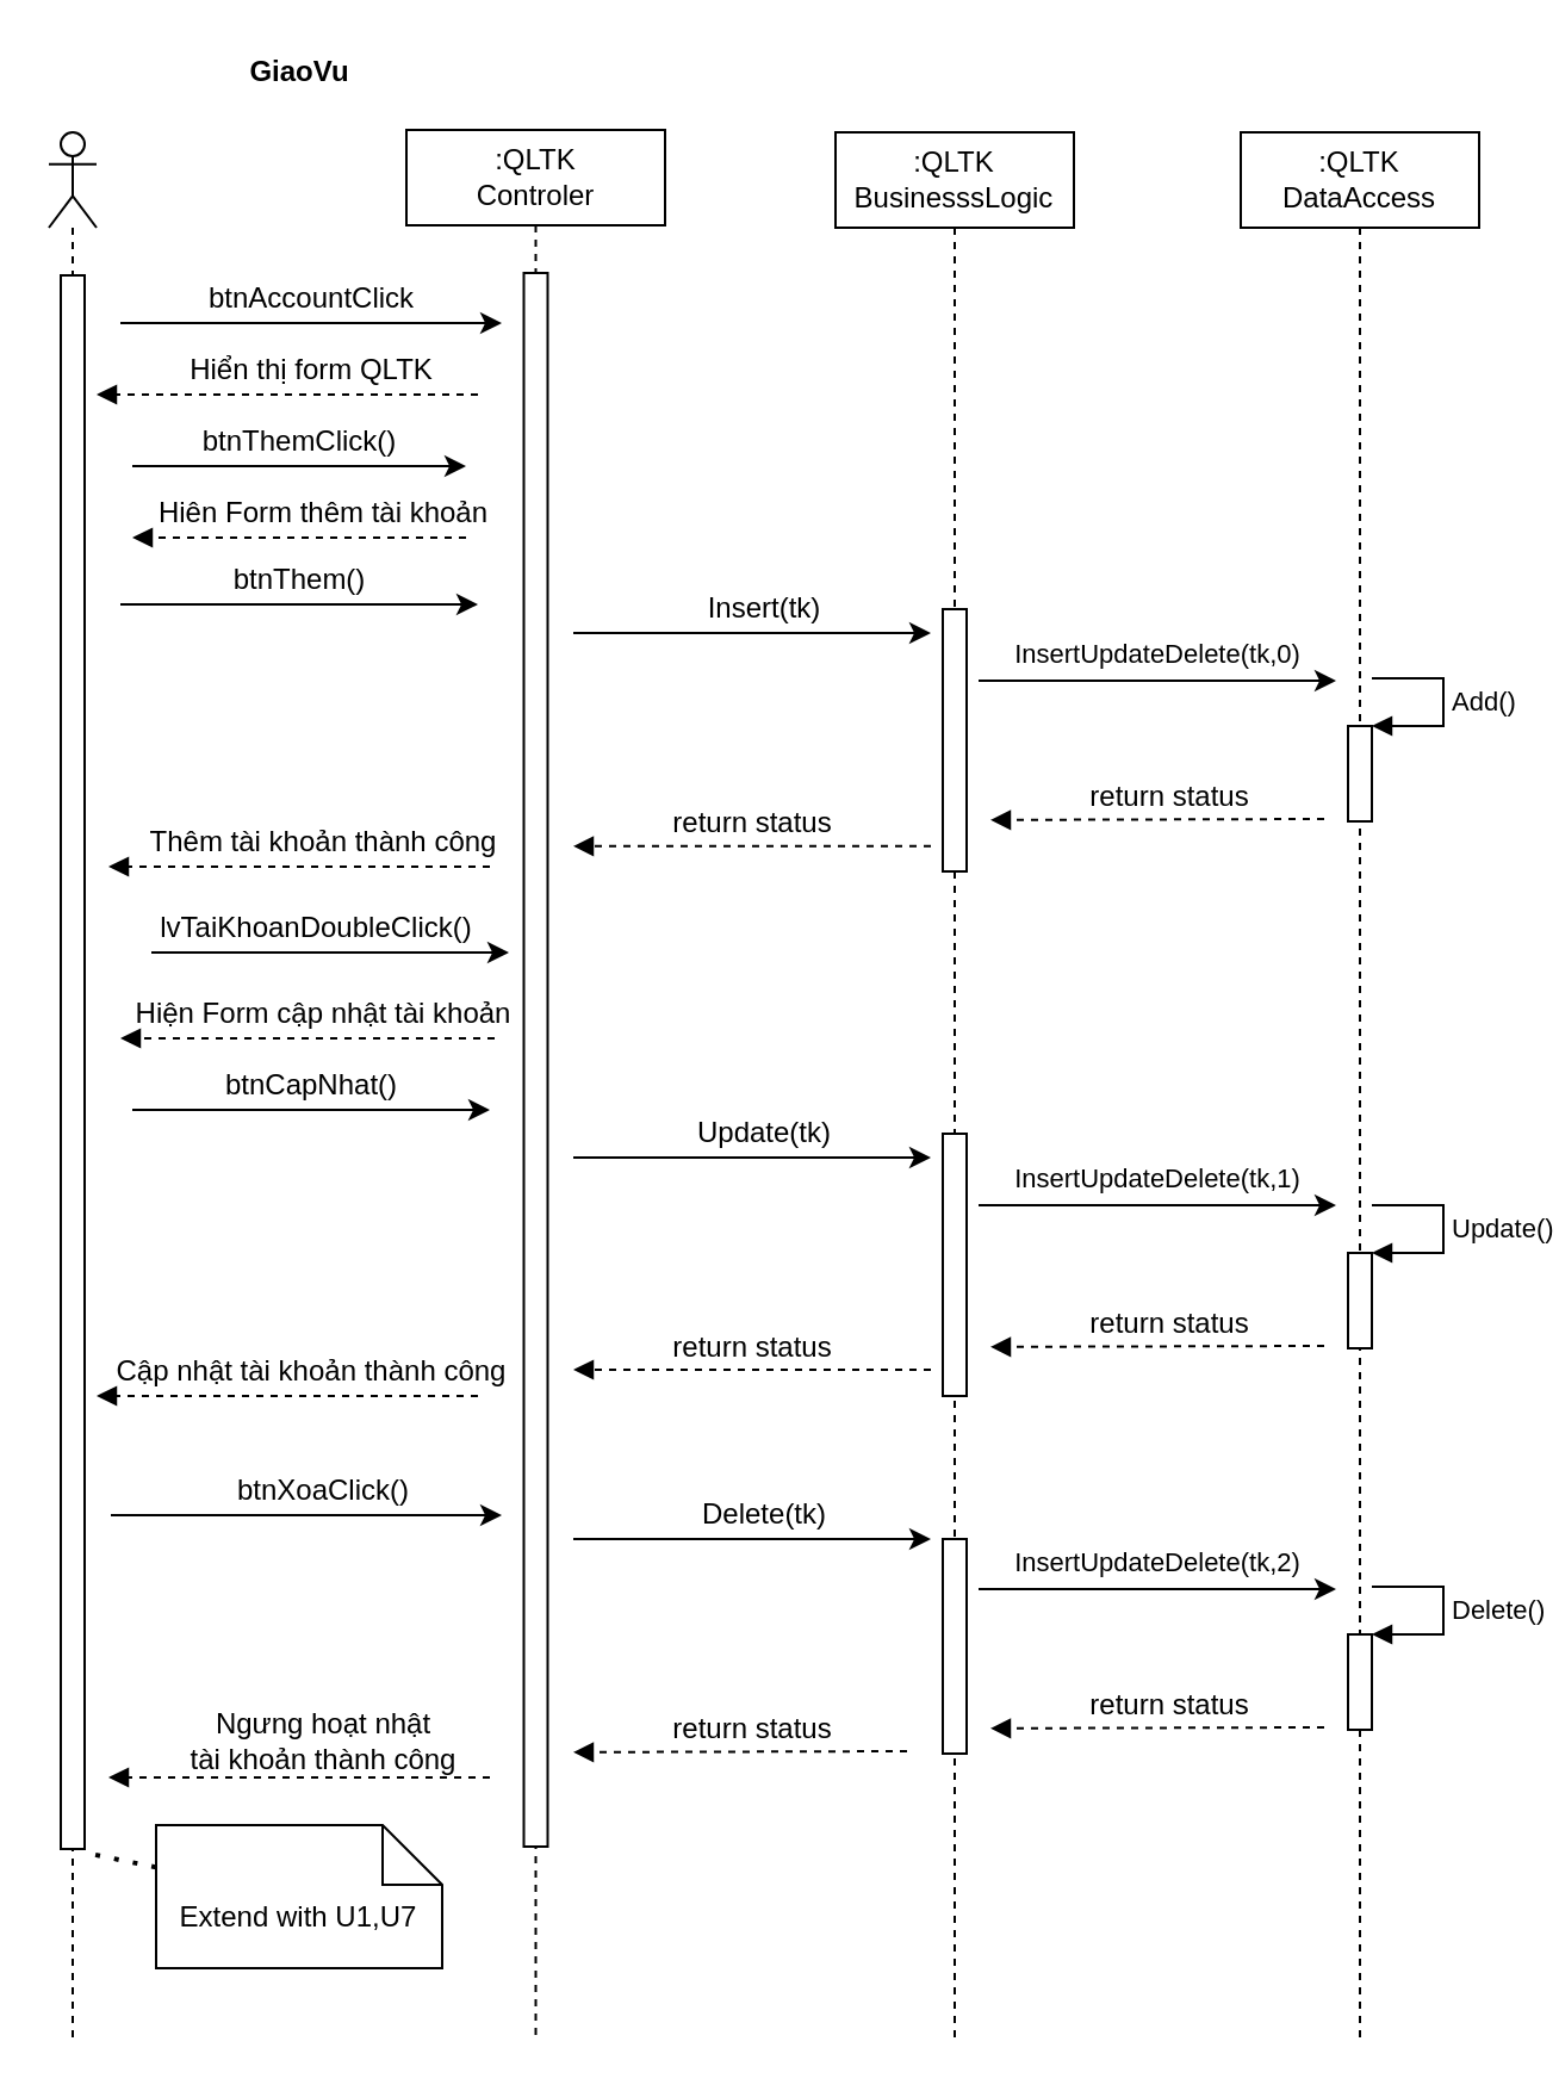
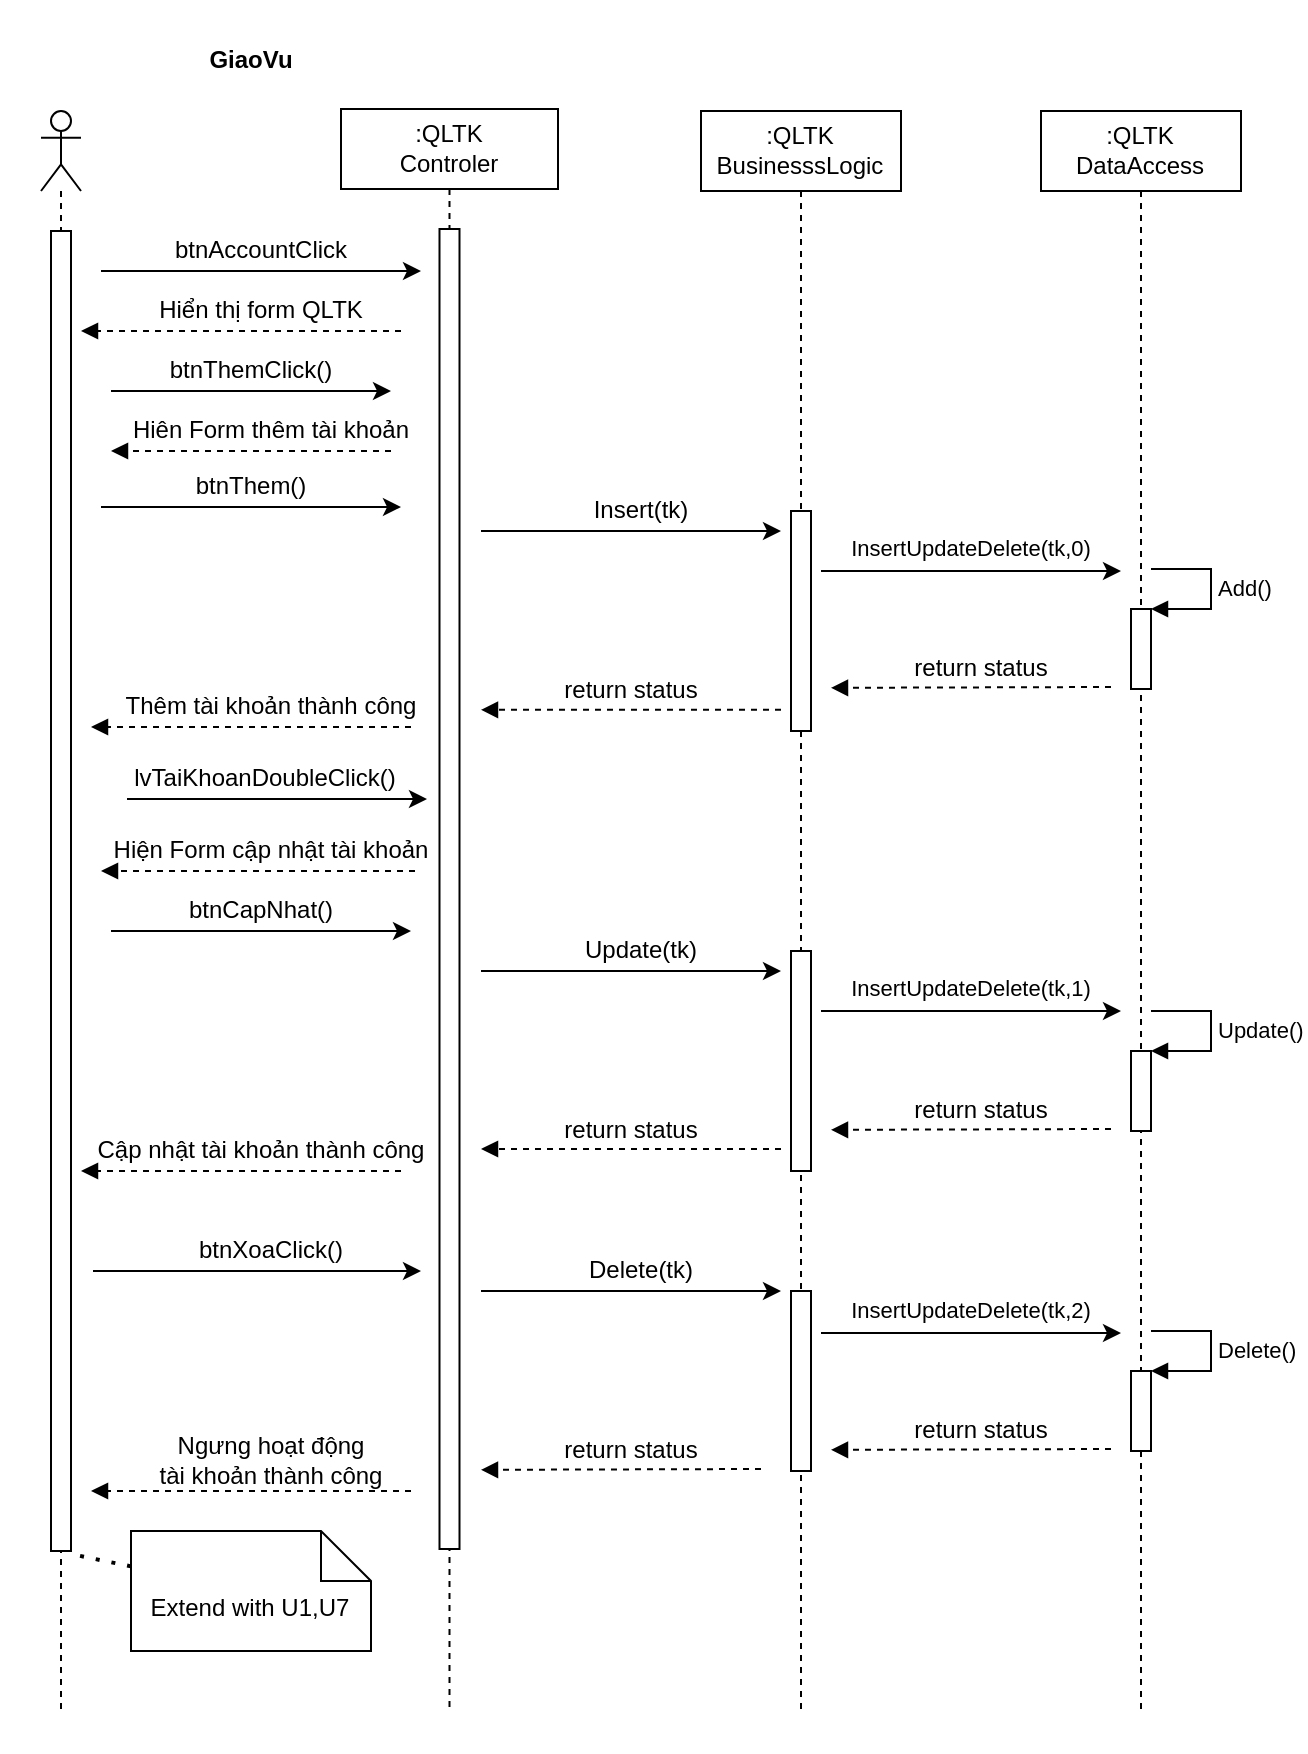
  <mxCell id="0" />
  <mxCell id="1" parent="0" />
  <mxCell id="2" value="&lt;b&gt;GiaoVu&lt;/b&gt;" style="text;html=1;align=center;verticalAlign=middle;resizable=0;points=[];autosize=1;strokeColor=none;fillColor=none;" parent="1" vertex="1"><mxGeometry x="95" y="20" width="60" height="20" as="geometry" /></mxCell>
  <mxCell id="3" value="" style="shape=umlLifeline;participant=umlActor;perimeter=lifelinePerimeter;whiteSpace=wrap;html=1;container=1;collapsible=0;recursiveResize=0;verticalAlign=top;spacingTop=36;outlineConnect=0;" parent="1" vertex="1"><mxGeometry x="20" y="55" width="20" height="800" as="geometry" /></mxCell>
  <mxCell id="4" value="" style="html=1;points=[];perimeter=orthogonalPerimeter;" parent="3" vertex="1"><mxGeometry x="5" y="60" width="10" height="660" as="geometry" /></mxCell>
  <mxCell id="5" value=":QLTK&lt;br&gt;Controler" style="shape=umlLifeline;perimeter=lifelinePerimeter;whiteSpace=wrap;html=1;container=1;collapsible=0;recursiveResize=0;outlineConnect=0;" parent="1" vertex="1"><mxGeometry x="170" y="54" width="108.5" height="801" as="geometry" /></mxCell>
  <mxCell id="6" value="" style="html=1;points=[];perimeter=orthogonalPerimeter;" parent="5" vertex="1"><mxGeometry x="49.25" y="60" width="10" height="660" as="geometry" /></mxCell>
  <mxCell id="7" value="Hiển thị form QLTK" style="text;html=1;align=center;verticalAlign=middle;resizable=0;points=[];autosize=1;strokeColor=none;fillColor=none;" vertex="1" parent="5"><mxGeometry x="-100" y="91" width="120" height="20" as="geometry" /></mxCell>
  <mxCell id="8" value="" style="html=1;verticalAlign=bottom;labelBackgroundColor=none;endArrow=block;endFill=1;dashed=1;rounded=0;" edge="1" parent="5"><mxGeometry width="160" relative="1" as="geometry"><mxPoint x="30" y="111.0" as="sourcePoint" /><mxPoint x="-130" y="111" as="targetPoint" /></mxGeometry></mxCell>
  <mxCell id="9" value="" style="endArrow=classic;html=1;rounded=0;" parent="5" edge="1"><mxGeometry width="50" height="50" relative="1" as="geometry"><mxPoint x="-120.0" y="199" as="sourcePoint" /><mxPoint x="30.0" y="199" as="targetPoint" /></mxGeometry></mxCell>
  <mxCell id="10" value="btnThem()" style="text;html=1;align=center;verticalAlign=middle;resizable=0;points=[];autosize=1;strokeColor=none;fillColor=none;" parent="5" vertex="1"><mxGeometry x="-80" y="179" width="70" height="20" as="geometry" /></mxCell>
  <mxCell id="11" value="Thêm tài khoản thành công" style="text;html=1;align=center;verticalAlign=middle;resizable=0;points=[];autosize=1;strokeColor=none;fillColor=none;" parent="5" vertex="1"><mxGeometry x="-115" y="289" width="160" height="20" as="geometry" /></mxCell>
  <mxCell id="12" value="" style="html=1;verticalAlign=bottom;labelBackgroundColor=none;endArrow=block;endFill=1;dashed=1;rounded=0;" parent="5" edge="1"><mxGeometry width="160" relative="1" as="geometry"><mxPoint x="35" y="309.0" as="sourcePoint" /><mxPoint x="-125" y="309" as="targetPoint" /></mxGeometry></mxCell>
  <mxCell id="13" value="" style="endArrow=classic;html=1;rounded=0;" parent="5" edge="1"><mxGeometry width="50" height="50" relative="1" as="geometry"><mxPoint x="-107.0" y="345" as="sourcePoint" /><mxPoint x="43" y="345" as="targetPoint" /></mxGeometry></mxCell>
  <mxCell id="14" value="lvTaiKhoanDoubleClick()" style="text;html=1;align=center;verticalAlign=middle;resizable=0;points=[];autosize=1;strokeColor=none;fillColor=none;" parent="5" vertex="1"><mxGeometry x="-113" y="325" width="150" height="20" as="geometry" /></mxCell>
  <mxCell id="15" value="" style="html=1;verticalAlign=bottom;labelBackgroundColor=none;endArrow=block;endFill=1;dashed=1;rounded=0;" parent="5" edge="1"><mxGeometry width="160" relative="1" as="geometry"><mxPoint x="37" y="381" as="sourcePoint" /><mxPoint x="-120" y="381" as="targetPoint" /></mxGeometry></mxCell>
  <mxCell id="16" value="" style="endArrow=classic;html=1;rounded=0;" parent="5" edge="1"><mxGeometry width="50" height="50" relative="1" as="geometry"><mxPoint x="-115.0" y="411" as="sourcePoint" /><mxPoint x="35.0" y="411" as="targetPoint" /></mxGeometry></mxCell>
  <mxCell id="17" value="btnCapNhat()" style="text;html=1;align=center;verticalAlign=middle;resizable=0;points=[];autosize=1;strokeColor=none;fillColor=none;" parent="5" vertex="1"><mxGeometry x="-85" y="391" width="90" height="20" as="geometry" /></mxCell>
  <mxCell id="18" value="Cập nhật tài khoản thành công" style="text;html=1;align=center;verticalAlign=middle;resizable=0;points=[];autosize=1;strokeColor=none;fillColor=none;" vertex="1" parent="5"><mxGeometry x="-130" y="511" width="180" height="20" as="geometry" /></mxCell>
  <mxCell id="19" value="" style="html=1;verticalAlign=bottom;labelBackgroundColor=none;endArrow=block;endFill=1;dashed=1;rounded=0;" edge="1" parent="5"><mxGeometry width="160" relative="1" as="geometry"><mxPoint x="30" y="531.0" as="sourcePoint" /><mxPoint x="-130" y="531" as="targetPoint" /></mxGeometry></mxCell>
- <mxCell id="20" value="Ngưng hoạt nhật &lt;br&gt;tài khoản thành công" style="text;html=1;align=center;verticalAlign=middle;resizable=0;points=[];autosize=1;strokeColor=none;fillColor=none;" parent="5" vertex="1"><mxGeometry x="-100" y="661" width="130" height="30" as="geometry" /></mxCell>
+ <mxCell id="20" value="Ngưng hoạt động &lt;br&gt;tài khoản thành công" style="text;html=1;align=center;verticalAlign=middle;resizable=0;points=[];autosize=1;strokeColor=none;fillColor=none;" parent="5" vertex="1"><mxGeometry x="-100" y="661" width="130" height="30" as="geometry" /></mxCell>
  <mxCell id="21" value="" style="html=1;verticalAlign=bottom;labelBackgroundColor=none;endArrow=block;endFill=1;dashed=1;rounded=0;" parent="5" edge="1"><mxGeometry width="160" relative="1" as="geometry"><mxPoint x="35" y="691.0" as="sourcePoint" /><mxPoint x="-125" y="691" as="targetPoint" /></mxGeometry></mxCell>
  <mxCell id="22" value=":QLTK&lt;br&gt;BusinesssLogic" style="shape=umlLifeline;perimeter=lifelinePerimeter;whiteSpace=wrap;html=1;container=1;collapsible=0;recursiveResize=0;outlineConnect=0;" parent="1" vertex="1"><mxGeometry x="350" y="55" width="100" height="800" as="geometry" /></mxCell>
  <mxCell id="23" value="" style="html=1;verticalAlign=bottom;labelBackgroundColor=none;endArrow=block;endFill=1;dashed=1;rounded=0;" parent="22" edge="1"><mxGeometry width="160" relative="1" as="geometry"><mxPoint x="-155" y="170" as="sourcePoint" /><mxPoint x="-295" y="170" as="targetPoint" /></mxGeometry></mxCell>
  <mxCell id="24" value="" style="html=1;points=[];perimeter=orthogonalPerimeter;" parent="22" vertex="1"><mxGeometry x="45" y="200" width="10" height="110" as="geometry" /></mxCell>
  <mxCell id="25" value="" style="html=1;verticalAlign=bottom;labelBackgroundColor=none;endArrow=block;endFill=1;dashed=1;rounded=0;" parent="22" edge="1"><mxGeometry width="160" relative="1" as="geometry"><mxPoint x="40" y="299.41" as="sourcePoint" /><mxPoint x="-110" y="299.41" as="targetPoint" /></mxGeometry></mxCell>
  <mxCell id="26" value="return status" style="text;html=1;align=center;verticalAlign=middle;resizable=0;points=[];autosize=1;strokeColor=none;fillColor=none;" parent="22" vertex="1"><mxGeometry x="-75" y="280" width="80" height="20" as="geometry" /></mxCell>
  <mxCell id="27" value="" style="endArrow=classic;html=1;rounded=0;" parent="22" edge="1"><mxGeometry width="50" height="50" relative="1" as="geometry"><mxPoint x="-110.0" y="210" as="sourcePoint" /><mxPoint x="40.0" y="210" as="targetPoint" /></mxGeometry></mxCell>
  <mxCell id="28" value="Insert(tk)" style="text;html=1;align=center;verticalAlign=middle;resizable=0;points=[];autosize=1;strokeColor=none;fillColor=none;" parent="22" vertex="1"><mxGeometry x="-60" y="190" width="60" height="20" as="geometry" /></mxCell>
  <mxCell id="29" value="" style="endArrow=classic;html=1;rounded=0;" parent="22" edge="1"><mxGeometry width="50" height="50" relative="1" as="geometry"><mxPoint x="-110.0" y="430" as="sourcePoint" /><mxPoint x="40" y="430" as="targetPoint" /></mxGeometry></mxCell>
  <mxCell id="30" value="Update(tk)" style="text;html=1;align=center;verticalAlign=middle;resizable=0;points=[];autosize=1;strokeColor=none;fillColor=none;" parent="22" vertex="1"><mxGeometry x="-65" y="410" width="70" height="20" as="geometry" /></mxCell>
  <mxCell id="31" value="" style="html=1;points=[];perimeter=orthogonalPerimeter;" vertex="1" parent="22"><mxGeometry x="45" y="420" width="10" height="110" as="geometry" /></mxCell>
  <mxCell id="32" value="" style="html=1;verticalAlign=bottom;labelBackgroundColor=none;endArrow=block;endFill=1;dashed=1;rounded=0;" edge="1" parent="22"><mxGeometry width="160" relative="1" as="geometry"><mxPoint x="40" y="519.0" as="sourcePoint" /><mxPoint x="-110" y="519.0" as="targetPoint" /></mxGeometry></mxCell>
  <mxCell id="33" value="return status" style="text;html=1;align=center;verticalAlign=middle;resizable=0;points=[];autosize=1;strokeColor=none;fillColor=none;" vertex="1" parent="22"><mxGeometry x="-75" y="499.59" width="80" height="20" as="geometry" /></mxCell>
  <mxCell id="34" value="" style="endArrow=classic;html=1;rounded=0;" parent="22" edge="1"><mxGeometry width="50" height="50" relative="1" as="geometry"><mxPoint x="-110.0" y="590.0" as="sourcePoint" /><mxPoint x="40" y="590.0" as="targetPoint" /></mxGeometry></mxCell>
  <mxCell id="35" value="Delete(tk)" style="text;html=1;align=center;verticalAlign=middle;resizable=0;points=[];autosize=1;strokeColor=none;fillColor=none;" parent="22" vertex="1"><mxGeometry x="-65" y="570" width="70" height="20" as="geometry" /></mxCell>
  <mxCell id="36" value="" style="html=1;verticalAlign=bottom;labelBackgroundColor=none;endArrow=block;endFill=1;dashed=1;rounded=0;" parent="22" edge="1"><mxGeometry width="160" relative="1" as="geometry"><mxPoint x="30" y="679" as="sourcePoint" /><mxPoint x="-110" y="679.41" as="targetPoint" /></mxGeometry></mxCell>
  <mxCell id="37" value="return status" style="text;html=1;align=center;verticalAlign=middle;resizable=0;points=[];autosize=1;strokeColor=none;fillColor=none;" parent="22" vertex="1"><mxGeometry x="-75" y="660" width="80" height="20" as="geometry" /></mxCell>
  <mxCell id="38" value="" style="html=1;points=[];perimeter=orthogonalPerimeter;" vertex="1" parent="22"><mxGeometry x="45" y="590" width="10" height="90" as="geometry" /></mxCell>
  <mxCell id="39" value=":QLTK&lt;br&gt;DataAccess" style="shape=umlLifeline;perimeter=lifelinePerimeter;whiteSpace=wrap;html=1;container=1;collapsible=0;recursiveResize=0;outlineConnect=0;" parent="1" vertex="1"><mxGeometry x="520" y="55" width="100" height="800" as="geometry" /></mxCell>
  <mxCell id="40" value="" style="html=1;points=[];perimeter=orthogonalPerimeter;" parent="39" vertex="1"><mxGeometry x="45" y="249" width="10" height="40" as="geometry" /></mxCell>
  <mxCell id="41" value="Add()" style="edgeStyle=orthogonalEdgeStyle;html=1;align=left;spacingLeft=2;endArrow=block;rounded=0;entryX=1;entryY=0;" parent="39" target="40" edge="1"><mxGeometry relative="1" as="geometry"><mxPoint x="55" y="229" as="sourcePoint" /><Array as="points"><mxPoint x="85" y="229" /></Array></mxGeometry></mxCell>
  <mxCell id="42" value="" style="html=1;points=[];perimeter=orthogonalPerimeter;" parent="39" vertex="1"><mxGeometry x="45" y="470" width="10" height="40" as="geometry" /></mxCell>
  <mxCell id="43" value="Update()" style="edgeStyle=orthogonalEdgeStyle;html=1;align=left;spacingLeft=2;endArrow=block;rounded=0;entryX=1;entryY=0;" parent="39" target="42" edge="1"><mxGeometry relative="1" as="geometry"><mxPoint x="55" y="450" as="sourcePoint" /><Array as="points"><mxPoint x="85" y="450" /></Array></mxGeometry></mxCell>
  <mxCell id="44" value="" style="html=1;points=[];perimeter=orthogonalPerimeter;" parent="39" vertex="1"><mxGeometry x="45" y="630" width="10" height="40" as="geometry" /></mxCell>
  <mxCell id="45" value="Delete()" style="edgeStyle=orthogonalEdgeStyle;html=1;align=left;spacingLeft=2;endArrow=block;rounded=0;entryX=1;entryY=0;" parent="39" target="44" edge="1"><mxGeometry relative="1" as="geometry"><mxPoint x="55" y="610" as="sourcePoint" /><Array as="points"><mxPoint x="85" y="610" /></Array></mxGeometry></mxCell>
  <mxCell id="46" value="" style="endArrow=classic;html=1;rounded=0;" edge="1" parent="39"><mxGeometry width="50" height="50" relative="1" as="geometry"><mxPoint x="-110.0" y="230" as="sourcePoint" /><mxPoint x="40.0" y="230" as="targetPoint" /></mxGeometry></mxCell>
  <mxCell id="47" value="&lt;span style=&quot;font-size: 11px ; text-align: left ; background-color: rgb(255 , 255 , 255)&quot;&gt;InsertUpdateDelete(tk,0)&lt;/span&gt;" style="text;html=1;align=center;verticalAlign=middle;resizable=0;points=[];autosize=1;strokeColor=none;fillColor=none;" vertex="1" parent="39"><mxGeometry x="-105" y="209" width="140" height="20" as="geometry" /></mxCell>
  <mxCell id="48" value="" style="html=1;verticalAlign=bottom;labelBackgroundColor=none;endArrow=block;endFill=1;dashed=1;rounded=0;" parent="39" edge="1"><mxGeometry width="160" relative="1" as="geometry"><mxPoint x="35" y="288" as="sourcePoint" /><mxPoint x="-105" y="288.41" as="targetPoint" /></mxGeometry></mxCell>
  <mxCell id="49" value="return status" style="text;html=1;align=center;verticalAlign=middle;resizable=0;points=[];autosize=1;strokeColor=none;fillColor=none;" parent="39" vertex="1"><mxGeometry x="-70" y="269" width="80" height="20" as="geometry" /></mxCell>
  <mxCell id="50" value="" style="html=1;verticalAlign=bottom;labelBackgroundColor=none;endArrow=block;endFill=1;dashed=1;rounded=0;" edge="1" parent="39"><mxGeometry width="160" relative="1" as="geometry"><mxPoint x="35" y="509" as="sourcePoint" /><mxPoint x="-105" y="509.41" as="targetPoint" /></mxGeometry></mxCell>
  <mxCell id="51" value="return status" style="text;html=1;align=center;verticalAlign=middle;resizable=0;points=[];autosize=1;strokeColor=none;fillColor=none;" vertex="1" parent="39"><mxGeometry x="-70" y="490" width="80" height="20" as="geometry" /></mxCell>
  <mxCell id="52" value="" style="endArrow=classic;html=1;rounded=0;" edge="1" parent="39"><mxGeometry width="50" height="50" relative="1" as="geometry"><mxPoint x="-110.0" y="611" as="sourcePoint" /><mxPoint x="40.0" y="611" as="targetPoint" /></mxGeometry></mxCell>
  <mxCell id="53" value="&lt;span style=&quot;font-size: 11px ; text-align: left ; background-color: rgb(255 , 255 , 255)&quot;&gt;InsertUpdateDelete(tk,2)&lt;/span&gt;" style="text;html=1;align=center;verticalAlign=middle;resizable=0;points=[];autosize=1;strokeColor=none;fillColor=none;" vertex="1" parent="39"><mxGeometry x="-105" y="590" width="140" height="20" as="geometry" /></mxCell>
  <mxCell id="54" value="" style="endArrow=classic;html=1;rounded=0;" parent="1" edge="1"><mxGeometry width="50" height="50" relative="1" as="geometry"><mxPoint x="50" y="135" as="sourcePoint" /><mxPoint x="210" y="135" as="targetPoint" /></mxGeometry></mxCell>
  <mxCell id="55" value="" style="endArrow=classic;html=1;rounded=0;" parent="1" edge="1"><mxGeometry width="50" height="50" relative="1" as="geometry"><mxPoint x="55" y="195" as="sourcePoint" /><mxPoint x="195" y="195" as="targetPoint" /></mxGeometry></mxCell>
  <mxCell id="56" value="btnAccountClick" style="text;html=1;align=center;verticalAlign=middle;resizable=0;points=[];autosize=1;strokeColor=none;fillColor=none;" parent="1" vertex="1"><mxGeometry x="80" y="115" width="100" height="20" as="geometry" /></mxCell>
  <mxCell id="57" value="btnThemClick()" style="text;html=1;align=center;verticalAlign=middle;resizable=0;points=[];autosize=1;strokeColor=none;fillColor=none;" parent="1" vertex="1"><mxGeometry x="75" y="175" width="100" height="20" as="geometry" /></mxCell>
  <mxCell id="58" value="Hiên Form thêm tài khoản" style="text;html=1;align=center;verticalAlign=middle;resizable=0;points=[];autosize=1;strokeColor=none;fillColor=none;" parent="1" vertex="1"><mxGeometry x="60" y="205" width="150" height="20" as="geometry" /></mxCell>
  <mxCell id="59" value="Extend with U1,U7" style="shape=note2;boundedLbl=1;whiteSpace=wrap;html=1;size=25;verticalAlign=top;align=center;" parent="1" vertex="1"><mxGeometry x="65" y="765" width="120" height="60" as="geometry" /></mxCell>
  <mxCell id="60" value="" style="endArrow=none;dashed=1;html=1;dashPattern=1 3;strokeWidth=2;rounded=0;entryX=0.9;entryY=1.002;entryDx=0;entryDy=0;entryPerimeter=0;" parent="1" source="59" edge="1" target="4"><mxGeometry width="50" height="50" relative="1" as="geometry"><mxPoint x="-0.711" y="755" as="sourcePoint" /><mxPoint x="38.76" y="661.77" as="targetPoint" /></mxGeometry></mxCell>
  <mxCell id="61" value="" style="html=1;verticalAlign=bottom;labelBackgroundColor=none;endArrow=block;endFill=1;dashed=1;rounded=0;" parent="1" edge="1"><mxGeometry width="160" relative="1" as="geometry"><mxPoint x="555" y="724" as="sourcePoint" /><mxPoint x="415" y="724.41" as="targetPoint" /></mxGeometry></mxCell>
  <mxCell id="62" value="return status" style="text;html=1;align=center;verticalAlign=middle;resizable=0;points=[];autosize=1;strokeColor=none;fillColor=none;" parent="1" vertex="1"><mxGeometry x="450" y="705" width="80" height="20" as="geometry" /></mxCell>
  <mxCell id="63" value="Hiện Form cập nhật tài khoản" style="text;html=1;align=center;verticalAlign=middle;resizable=0;points=[];autosize=1;strokeColor=none;fillColor=none;" parent="1" vertex="1"><mxGeometry x="50" y="415" width="170" height="20" as="geometry" /></mxCell>
  <mxCell id="64" value="" style="endArrow=classic;html=1;rounded=0;" edge="1" parent="1"><mxGeometry width="50" height="50" relative="1" as="geometry"><mxPoint x="410" y="505" as="sourcePoint" /><mxPoint x="560" y="505" as="targetPoint" /></mxGeometry></mxCell>
  <mxCell id="65" value="&lt;span style=&quot;font-size: 11px ; text-align: left ; background-color: rgb(255 , 255 , 255)&quot;&gt;InsertUpdateDelete(tk,1)&lt;/span&gt;" style="text;html=1;align=center;verticalAlign=middle;resizable=0;points=[];autosize=1;strokeColor=none;fillColor=none;" vertex="1" parent="1"><mxGeometry x="415" y="484" width="140" height="20" as="geometry" /></mxCell>
  <mxCell id="66" value="btnXoaClick()" style="text;html=1;align=center;verticalAlign=middle;resizable=0;points=[];autosize=1;strokeColor=none;fillColor=none;" parent="1" vertex="1"><mxGeometry x="90" y="615" width="90" height="20" as="geometry" /></mxCell>
  <mxCell id="67" value="" style="endArrow=classic;html=1;rounded=0;" parent="1" edge="1"><mxGeometry width="50" height="50" relative="1" as="geometry"><mxPoint x="46" y="635" as="sourcePoint" /><mxPoint x="210" y="635" as="targetPoint" /></mxGeometry></mxCell>
